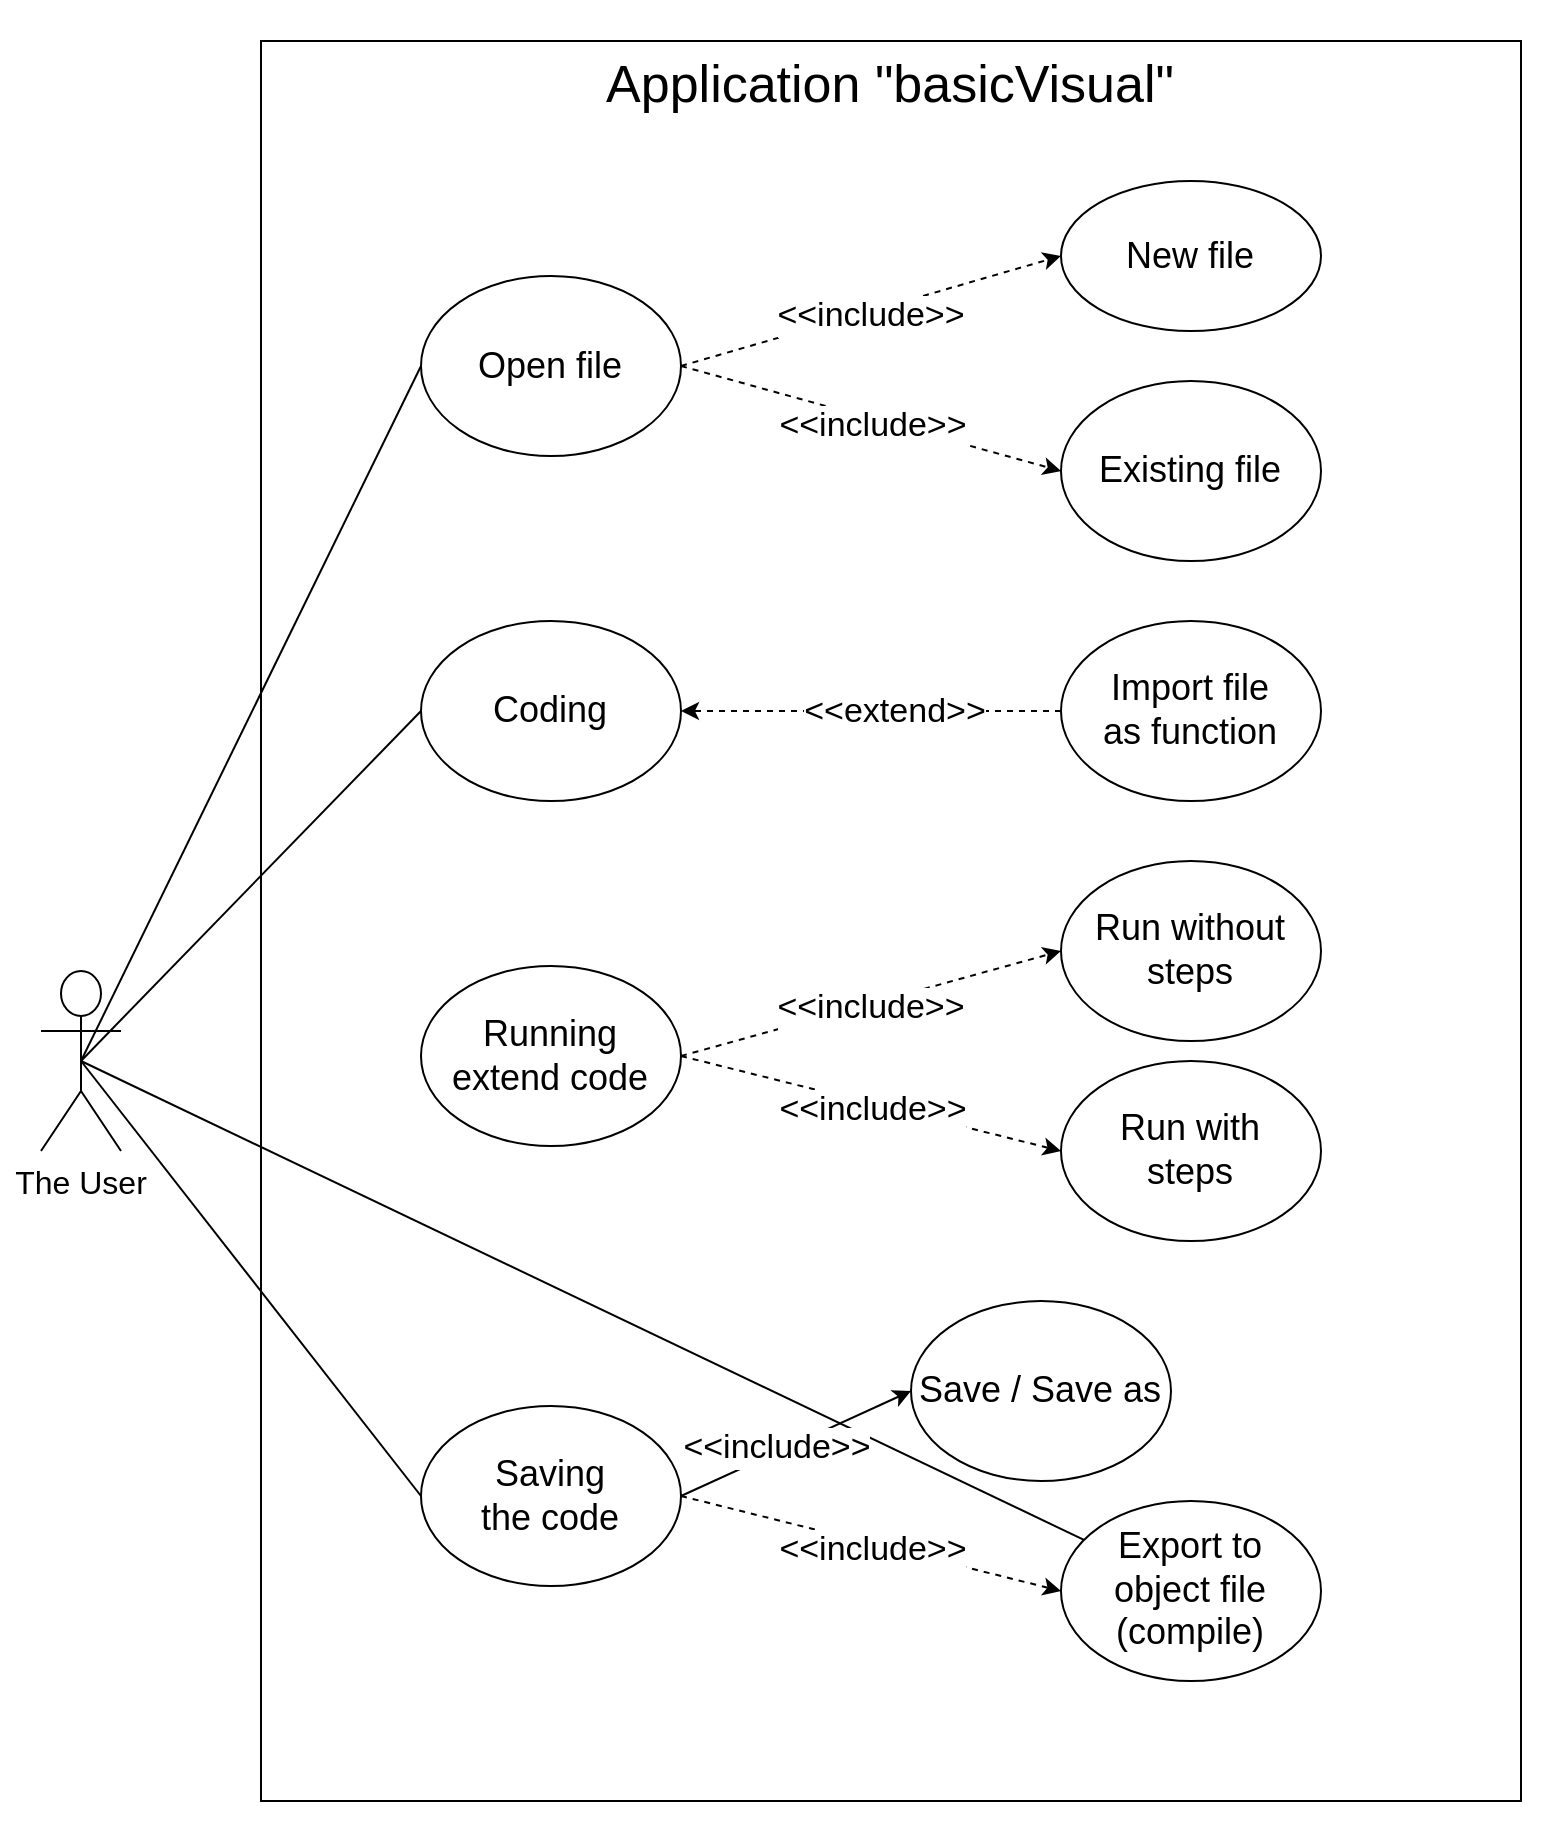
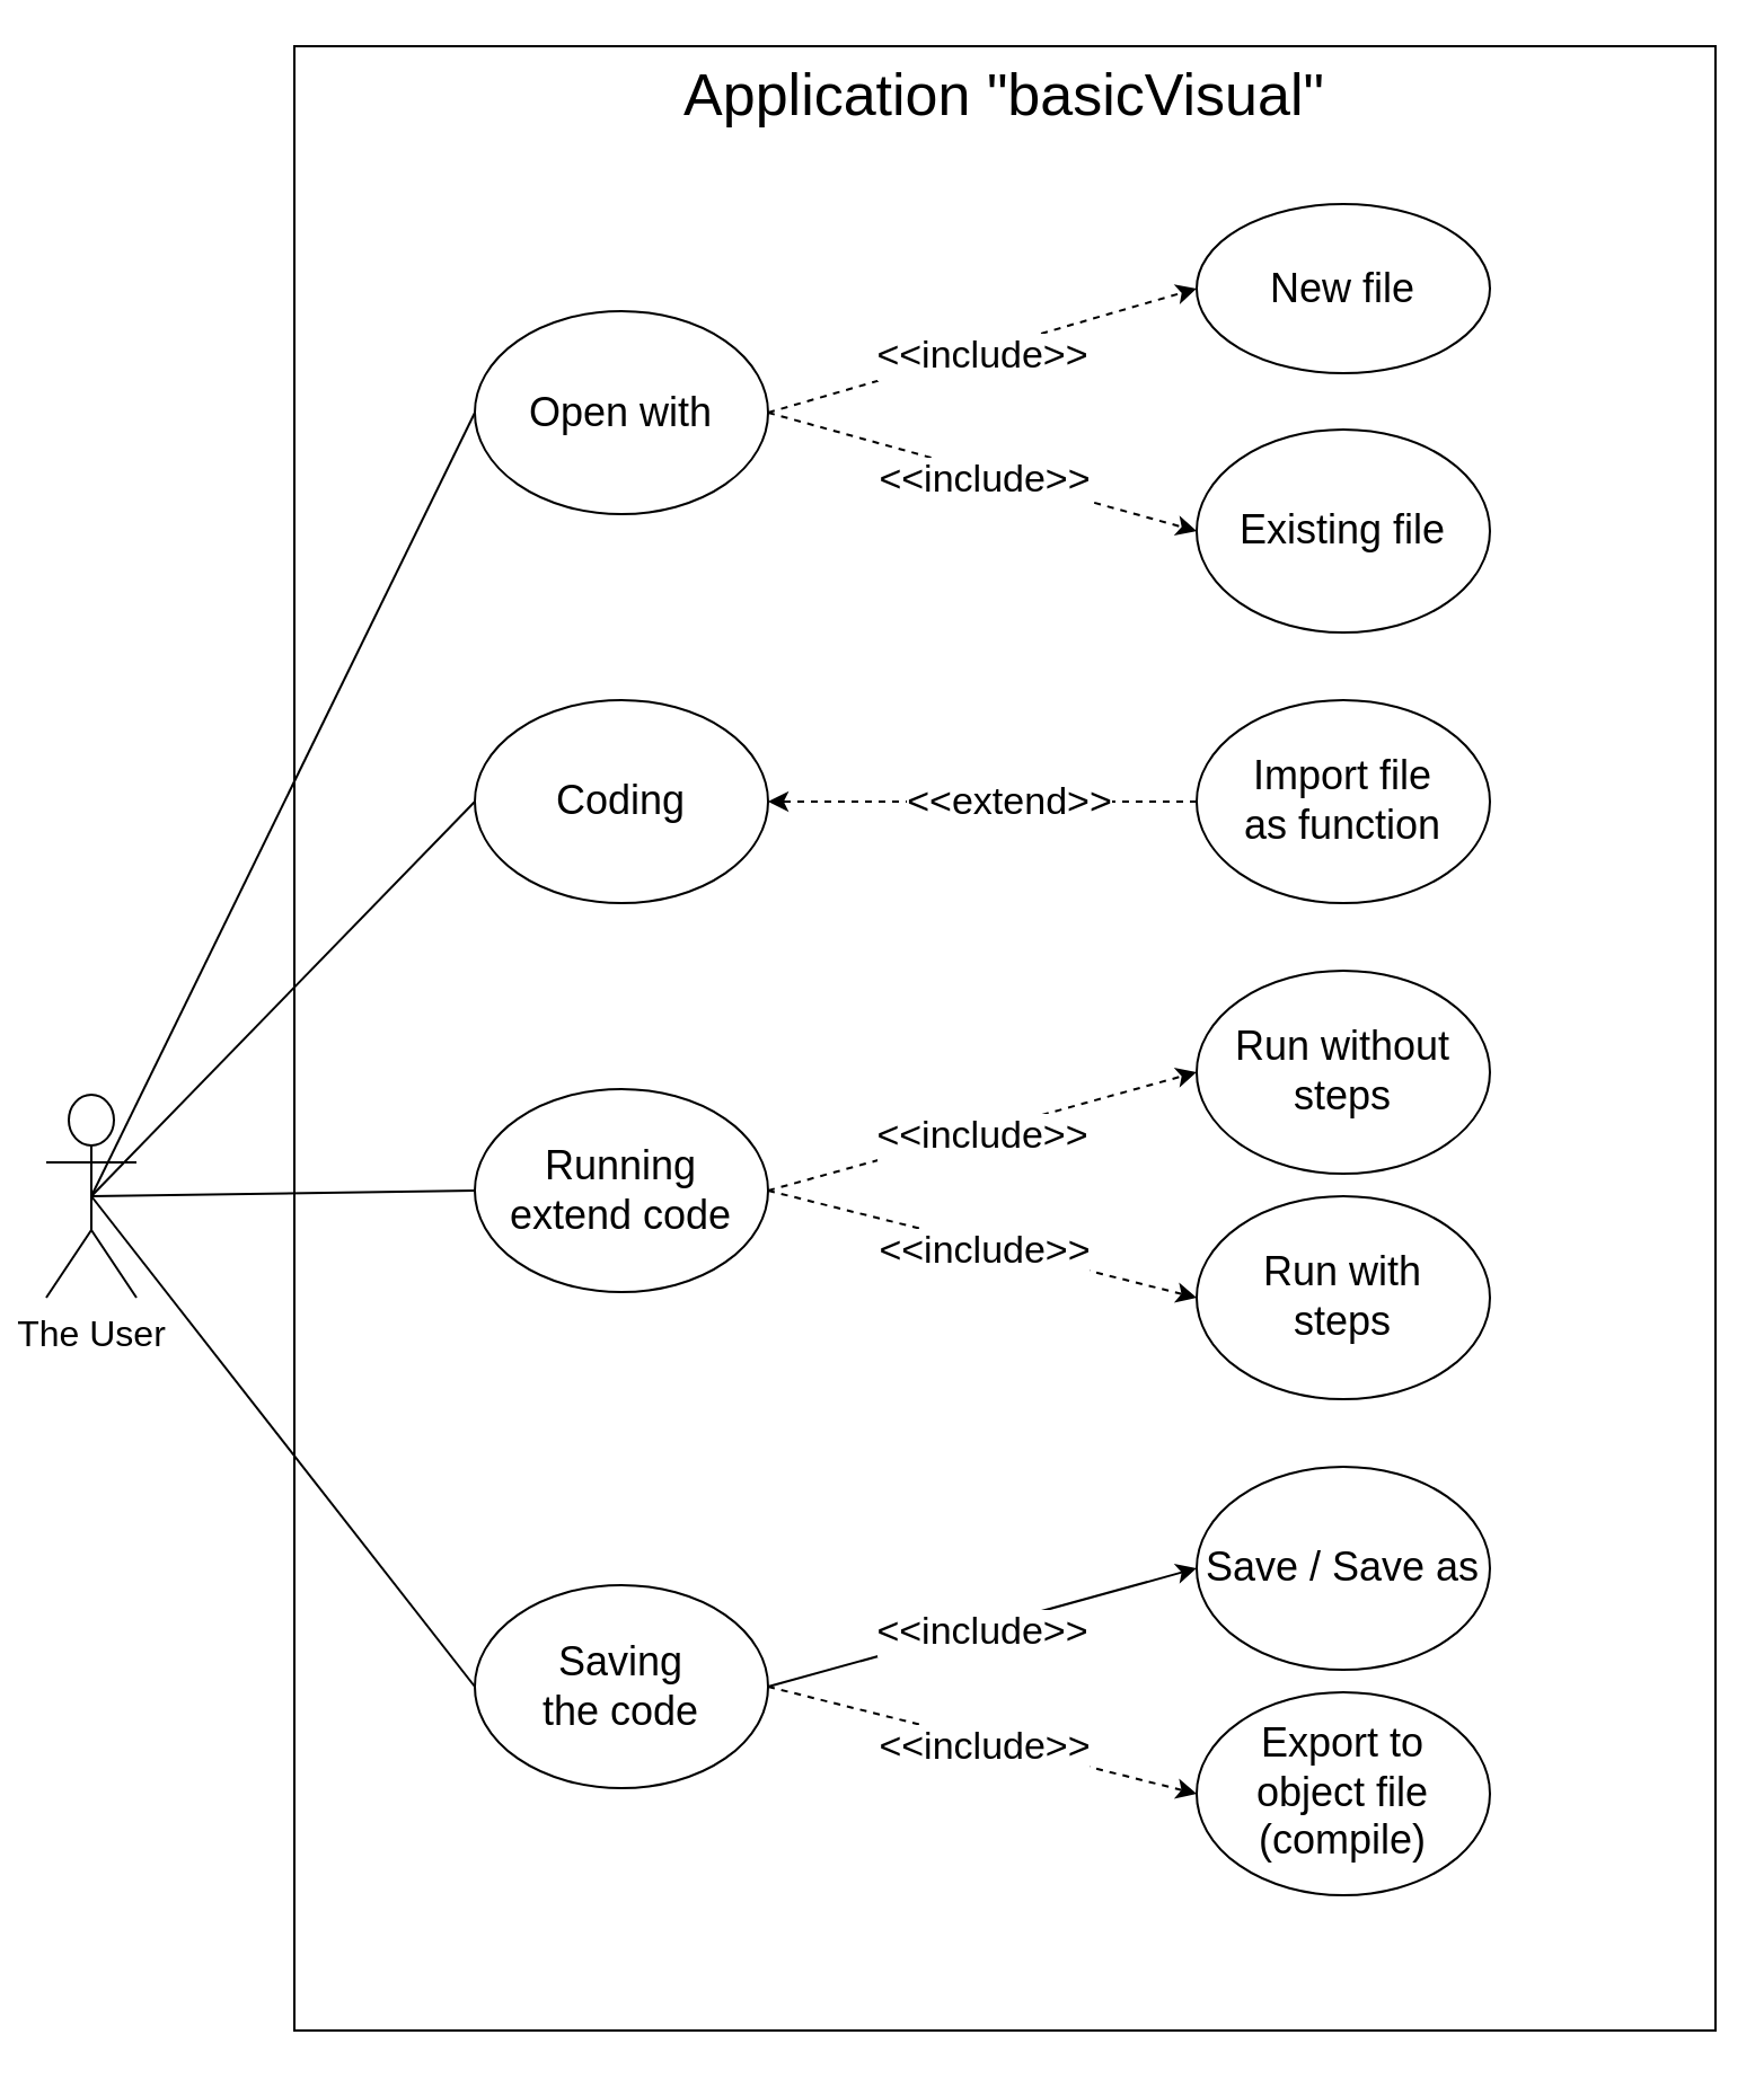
  <mxCell id="0" />
  <mxCell id="1" parent="0" />
  <mxCell id="2" value="&lt;div style=&quot;font-size: 26px;&quot;&gt;&lt;font style=&quot;font-size: 26px;&quot;&gt;Application &quot;basicVisual&quot;&lt;/font&gt;&lt;/div&gt;" style="rounded=0;whiteSpace=wrap;html=1;align=center;horizontal=1;verticalAlign=top;fontSize=26;fontStyle=0" vertex="1" parent="1"><mxGeometry x="130" y="20" width="630" height="880" as="geometry" /></mxCell>
  <mxCell id="3" value="&lt;div style=&quot;font-size: 16px&quot;&gt;The User&lt;/div&gt;" style="shape=umlActor;verticalLabelPosition=bottom;verticalAlign=top;html=1;outlineConnect=0;" vertex="1" parent="1"><mxGeometry x="20" y="485" width="40" height="90" as="geometry" /></mxCell>
- <mxCell id="4" value="Open file" style="ellipse;whiteSpace=wrap;html=1;fontSize=18;" vertex="1" parent="1"><mxGeometry x="210" y="137.5" width="130" height="90" as="geometry" /></mxCell>
+ <mxCell id="4" value="Open with" style="ellipse;whiteSpace=wrap;html=1;fontSize=18;" vertex="1" parent="1"><mxGeometry x="210" y="137.5" width="130" height="90" as="geometry" /></mxCell>
  <mxCell id="5" value="&lt;div style=&quot;font-size: 18px;&quot;&gt;Import file&lt;/div&gt;&lt;div style=&quot;font-size: 18px;&quot;&gt;as function&lt;br style=&quot;font-size: 18px;&quot;&gt;&lt;/div&gt;" style="ellipse;whiteSpace=wrap;html=1;fontSize=18;" vertex="1" parent="1"><mxGeometry x="530" y="310" width="130" height="90" as="geometry" /></mxCell>
  <mxCell id="6" value="Existing file" style="ellipse;whiteSpace=wrap;html=1;fontSize=18;" vertex="1" parent="1"><mxGeometry x="530" y="190" width="130" height="90" as="geometry" /></mxCell>
  <mxCell id="7" value="&lt;div style=&quot;font-size: 18px;&quot;&gt;New file&lt;/div&gt;" style="ellipse;whiteSpace=wrap;html=1;fontSize=18;" vertex="1" parent="1"><mxGeometry x="530" y="90" width="130" height="75" as="geometry" /></mxCell>
  <mxCell id="8" value="&lt;div style=&quot;font-size: 18px;&quot;&gt;Coding&lt;/div&gt;" style="ellipse;whiteSpace=wrap;html=1;fontSize=18;" vertex="1" parent="1"><mxGeometry x="210" y="310" width="130" height="90" as="geometry" /></mxCell>
  <mxCell id="9" value="" style="endArrow=none;html=1;rounded=0;fontSize=26;entryX=0;entryY=0.5;entryDx=0;entryDy=0;exitX=0.5;exitY=0.5;exitDx=0;exitDy=0;exitPerimeter=0;" edge="1" parent="1" source="3" target="4"><mxGeometry width="50" height="50" relative="1" as="geometry"><mxPoint x="320" y="510" as="sourcePoint" /><mxPoint x="370" y="460" as="targetPoint" /></mxGeometry></mxCell>
  <mxCell id="10" value="" style="endArrow=classic;html=1;rounded=0;fontSize=26;dashed=1;exitX=1;exitY=0.5;exitDx=0;exitDy=0;entryX=0;entryY=0.5;entryDx=0;entryDy=0;" edge="1" parent="1" source="4" target="7"><mxGeometry width="50" height="50" relative="1" as="geometry"><mxPoint x="320" y="510" as="sourcePoint" /><mxPoint x="370" y="460" as="targetPoint" /></mxGeometry></mxCell>
  <mxCell id="11" value="&lt;div style=&quot;font-size: 17px;&quot;&gt;&amp;lt;&amp;lt;include&amp;gt;&amp;gt;&lt;/div&gt;" style="edgeLabel;html=1;align=center;verticalAlign=middle;resizable=0;points=[];fontSize=17;" vertex="1" connectable="0" parent="10"><mxGeometry x="0.277" y="-2" relative="1" as="geometry"><mxPoint x="-27" y="8" as="offset" /></mxGeometry></mxCell>
  <mxCell id="12" value="" style="endArrow=classic;html=1;rounded=0;fontSize=26;dashed=1;exitX=1;exitY=0.5;exitDx=0;exitDy=0;entryX=0;entryY=0.5;entryDx=0;entryDy=0;" edge="1" parent="1" source="4" target="6"><mxGeometry width="50" height="50" relative="1" as="geometry"><mxPoint x="920" y="180" as="sourcePoint" /><mxPoint x="988.992" y="121.788" as="targetPoint" /></mxGeometry></mxCell>
  <mxCell id="13" value="&lt;div style=&quot;font-size: 17px;&quot;&gt;&amp;lt;&amp;lt;include&amp;gt;&amp;gt;&lt;/div&gt;" style="edgeLabel;html=1;align=center;verticalAlign=middle;resizable=0;points=[];fontSize=17;" vertex="1" connectable="0" parent="12"><mxGeometry x="0.277" y="-2" relative="1" as="geometry"><mxPoint x="-25" y="-5" as="offset" /></mxGeometry></mxCell>
  <mxCell id="14" value="" style="endArrow=none;html=1;rounded=0;fontSize=14;exitX=0.5;exitY=0.5;exitDx=0;exitDy=0;exitPerimeter=0;entryX=0;entryY=0.5;entryDx=0;entryDy=0;" edge="1" parent="1" source="3" target="8"><mxGeometry width="50" height="50" relative="1" as="geometry"><mxPoint x="320" y="510" as="sourcePoint" /><mxPoint x="370" y="460" as="targetPoint" /></mxGeometry></mxCell>
  <mxCell id="15" value="" style="endArrow=classic;html=1;rounded=0;fontSize=26;dashed=1;exitX=0;exitY=0.5;exitDx=0;exitDy=0;entryX=1;entryY=0.5;entryDx=0;entryDy=0;" edge="1" parent="1" source="5" target="8"><mxGeometry width="50" height="50" relative="1" as="geometry"><mxPoint x="480" y="520" as="sourcePoint" /><mxPoint x="598.992" y="548.212" as="targetPoint" /></mxGeometry></mxCell>
  <mxCell id="16" value="&lt;div style=&quot;font-size: 17px;&quot;&gt;&amp;lt;&amp;lt;extend&amp;gt;&amp;gt;&lt;/div&gt;" style="edgeLabel;html=1;align=center;verticalAlign=middle;resizable=0;points=[];fontSize=17;" vertex="1" connectable="0" parent="15"><mxGeometry x="0.277" y="-2" relative="1" as="geometry"><mxPoint x="37" y="2" as="offset" /></mxGeometry></mxCell>
  <mxCell id="17" value="&lt;div style=&quot;font-size: 18px;&quot;&gt;Running&lt;/div&gt;&lt;div style=&quot;font-size: 18px;&quot;&gt;extend code&lt;/div&gt;" style="ellipse;whiteSpace=wrap;html=1;fontSize=18;" vertex="1" parent="1"><mxGeometry x="210" y="482.5" width="130" height="90" as="geometry" /></mxCell>
  <mxCell id="18" value="&lt;div style=&quot;font-size: 18px;&quot;&gt;Run without&lt;/div&gt;&lt;div style=&quot;font-size: 18px;&quot;&gt;steps&lt;br style=&quot;font-size: 18px;&quot;&gt;&lt;/div&gt;" style="ellipse;whiteSpace=wrap;html=1;fontSize=18;" vertex="1" parent="1"><mxGeometry x="530" y="430" width="130" height="90" as="geometry" /></mxCell>
  <mxCell id="19" value="&lt;div style=&quot;font-size: 18px;&quot;&gt;Run with&lt;/div&gt;&lt;div style=&quot;font-size: 18px;&quot;&gt;steps&lt;br style=&quot;font-size: 18px;&quot;&gt;&lt;/div&gt;" style="ellipse;whiteSpace=wrap;html=1;fontSize=18;" vertex="1" parent="1"><mxGeometry x="530" y="530" width="130" height="90" as="geometry" /></mxCell>
  <mxCell id="20" value="" style="endArrow=classic;html=1;rounded=0;fontSize=26;dashed=1;exitX=1;exitY=0.5;exitDx=0;exitDy=0;entryX=0;entryY=0.5;entryDx=0;entryDy=0;" edge="1" parent="1" source="17" target="18"><mxGeometry width="50" height="50" relative="1" as="geometry"><mxPoint x="300" y="568.212" as="sourcePoint" /><mxPoint x="419" y="530" as="targetPoint" /></mxGeometry></mxCell>
  <mxCell id="21" value="&lt;div style=&quot;font-size: 17px;&quot;&gt;&amp;lt;&amp;lt;include&amp;gt;&amp;gt;&lt;/div&gt;" style="edgeLabel;html=1;align=center;verticalAlign=middle;resizable=0;points=[];fontSize=17;" vertex="1" connectable="0" parent="20"><mxGeometry x="0.277" y="-2" relative="1" as="geometry"><mxPoint x="-27" y="8" as="offset" /></mxGeometry></mxCell>
  <mxCell id="22" value="" style="endArrow=classic;html=1;rounded=0;fontSize=26;dashed=1;exitX=1;exitY=0.5;exitDx=0;exitDy=0;entryX=0;entryY=0.5;entryDx=0;entryDy=0;" edge="1" parent="1" source="17" target="19"><mxGeometry width="50" height="50" relative="1" as="geometry"><mxPoint x="300" y="568.212" as="sourcePoint" /><mxPoint x="418.992" y="596.425" as="targetPoint" /></mxGeometry></mxCell>
  <mxCell id="23" value="&lt;div style=&quot;font-size: 17px;&quot;&gt;&amp;lt;&amp;lt;include&amp;gt;&amp;gt;&lt;/div&gt;" style="edgeLabel;html=1;align=center;verticalAlign=middle;resizable=0;points=[];fontSize=17;" vertex="1" connectable="0" parent="22"><mxGeometry x="0.277" y="-2" relative="1" as="geometry"><mxPoint x="-25" y="-5" as="offset" /></mxGeometry></mxCell>
- <mxCell id="24" value="" style="endArrow=none;html=1;rounded=0;fontSize=14;exitX=0.5;exitY=0.5;exitDx=0;exitDy=0;exitPerimeter=0;" edge="1" parent="1" source="3" target="27"><mxGeometry width="50" height="50" relative="1" as="geometry"><mxPoint x="80" y="640" as="sourcePoint" /><mxPoint x="190" y="565" as="targetPoint" /></mxGeometry></mxCell>
+ <mxCell id="24" value="" style="endArrow=none;html=1;rounded=0;fontSize=14;exitX=0.5;exitY=0.5;exitDx=0;exitDy=0;exitPerimeter=0;entryX=0;entryY=0.5;entryDx=0;entryDy=0;" edge="1" parent="1" source="3" target="17"><mxGeometry width="50" height="50" relative="1" as="geometry"><mxPoint x="80" y="640" as="sourcePoint" /><mxPoint x="190" y="565" as="targetPoint" /></mxGeometry></mxCell>
  <mxCell id="25" value="&lt;div style=&quot;font-size: 18px;&quot;&gt;Saving&lt;/div&gt;&lt;div style=&quot;font-size: 18px;&quot;&gt;the code&lt;/div&gt;" style="ellipse;whiteSpace=wrap;html=1;fontSize=18;" vertex="1" parent="1"><mxGeometry x="210" y="702.5" width="130" height="90" as="geometry" /></mxCell>
- <mxCell id="26" value="&lt;div style=&quot;font-size: 18px;&quot;&gt;Save / Save as&lt;/div&gt;" style="ellipse;whiteSpace=wrap;html=1;fontSize=18;" vertex="1" parent="1"><mxGeometry x="455" y="650" width="130" height="90" as="geometry" /></mxCell>
+ <mxCell id="26" value="&lt;div style=&quot;font-size: 18px;&quot;&gt;Save / Save as&lt;/div&gt;" style="ellipse;whiteSpace=wrap;html=1;fontSize=18;" vertex="1" parent="1"><mxGeometry x="530" y="650" width="130" height="90" as="geometry" /></mxCell>
  <mxCell id="27" value="&lt;div style=&quot;font-size: 18px;&quot;&gt;Export to&lt;/div&gt;&lt;div style=&quot;font-size: 18px;&quot;&gt;object file&lt;/div&gt;&lt;div style=&quot;font-size: 18px;&quot;&gt;(compile)&lt;br style=&quot;font-size: 18px;&quot;&gt;&lt;/div&gt;" style="ellipse;whiteSpace=wrap;html=1;fontSize=18;" vertex="1" parent="1"><mxGeometry x="530" y="750" width="130" height="90" as="geometry" /></mxCell>
  <mxCell id="28" value="" style="endArrow=classic;html=1;rounded=0;fontSize=26;dashed=0;exitX=1;exitY=0.5;exitDx=0;exitDy=0;entryX=0;entryY=0.5;entryDx=0;entryDy=0;" edge="1" parent="1" source="25" target="26"><mxGeometry width="50" height="50" relative="1" as="geometry"><mxPoint x="830" y="595" as="sourcePoint" /><mxPoint x="1060" y="510" as="targetPoint" /></mxGeometry></mxCell>
  <mxCell id="29" value="&lt;div style=&quot;font-size: 17px;&quot;&gt;&amp;lt;&amp;lt;include&amp;gt;&amp;gt;&lt;/div&gt;" style="edgeLabel;html=1;align=center;verticalAlign=middle;resizable=0;points=[];fontSize=17;" vertex="1" connectable="0" parent="28"><mxGeometry x="0.277" y="-2" relative="1" as="geometry"><mxPoint x="-27" y="8" as="offset" /></mxGeometry></mxCell>
  <mxCell id="30" value="" style="endArrow=classic;html=1;rounded=0;fontSize=26;dashed=1;exitX=1;exitY=0.5;exitDx=0;exitDy=0;entryX=0;entryY=0.5;entryDx=0;entryDy=0;" edge="1" parent="1" source="25" target="27"><mxGeometry width="50" height="50" relative="1" as="geometry"><mxPoint x="830" y="595" as="sourcePoint" /><mxPoint x="1060" y="640" as="targetPoint" /></mxGeometry></mxCell>
  <mxCell id="31" value="&lt;div style=&quot;font-size: 17px;&quot;&gt;&amp;lt;&amp;lt;include&amp;gt;&amp;gt;&lt;/div&gt;" style="edgeLabel;html=1;align=center;verticalAlign=middle;resizable=0;points=[];fontSize=17;" vertex="1" connectable="0" parent="30"><mxGeometry x="0.277" y="-2" relative="1" as="geometry"><mxPoint x="-25" y="-5" as="offset" /></mxGeometry></mxCell>
  <mxCell id="32" value="" style="endArrow=none;html=1;rounded=0;fontSize=14;exitX=0.5;exitY=0.5;exitDx=0;exitDy=0;exitPerimeter=0;entryX=0;entryY=0.5;entryDx=0;entryDy=0;" edge="1" parent="1" source="3" target="25"><mxGeometry width="50" height="50" relative="1" as="geometry"><mxPoint x="860" y="470" as="sourcePoint" /><mxPoint x="960" y="500" as="targetPoint" /></mxGeometry></mxCell>
